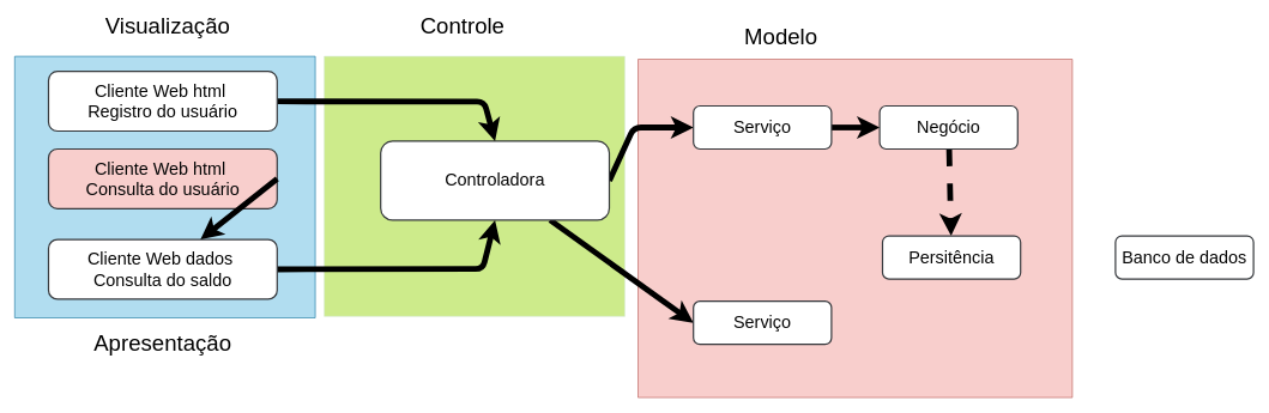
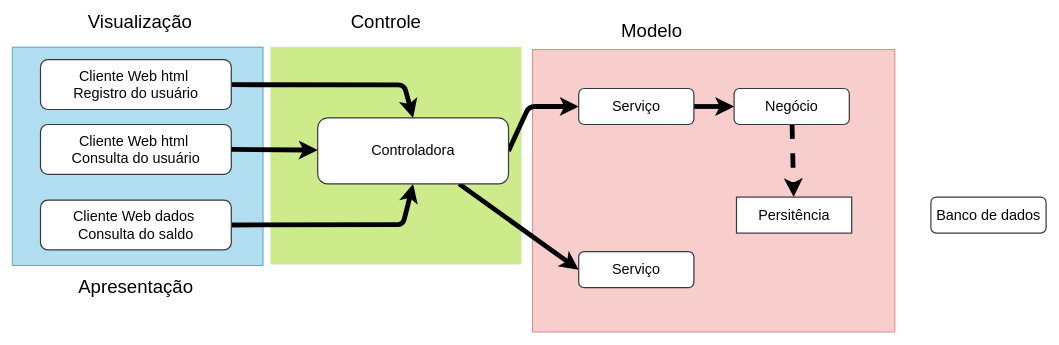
  <mxCell id="0" />
  <mxCell id="1" parent="0" />
  <mxCell id="2" value="" style="shape=note;whiteSpace=wrap;html=1;backgroundOutline=1;darkOpacity=0.05;fillColor=#B1DDF0;strokeColor=#10739E;size=0;fontSize=10;" parent="1" vertex="1"><mxGeometry x="20" y="78" width="418" height="364" as="geometry" /></mxCell>
  <mxCell id="3" value="" style="shape=note;whiteSpace=wrap;html=1;backgroundOutline=1;darkOpacity=0.05;fillColor=#CDEB8B;strokeColor=#D5E8D4;size=0;fontSize=10;fontColor=#050505;" parent="1" vertex="1"><mxGeometry x="450.5" y="78" width="418" height="362" as="geometry" /></mxCell>
  <mxCell id="4" value="" style="shape=note;whiteSpace=wrap;html=1;backgroundOutline=1;darkOpacity=0.05;fillColor=#f8cecc;strokeColor=#b85450;size=0;fontSize=10;fontColor=#050505;" parent="1" vertex="1"><mxGeometry x="887" y="82" width="604" height="471" as="geometry" /></mxCell>
  <mxCell id="5" value="Apresentação" style="text;html=1;strokeColor=none;fillColor=none;align=center;verticalAlign=middle;whiteSpace=wrap;rounded=0;fontSize=31;fontColor=#000000;" parent="1" vertex="1"><mxGeometry x="145" y="462" width="162" height="30" as="geometry" /></mxCell>
  <mxCell id="6" value="Visualização" style="text;html=1;strokeColor=none;fillColor=none;align=center;verticalAlign=middle;whiteSpace=wrap;rounded=0;fontSize=31;fontColor=#000000;" parent="1" vertex="1"><mxGeometry x="152" y="20" width="162" height="30" as="geometry" /></mxCell>
  <mxCell id="7" value="Controle" style="text;html=1;strokeColor=none;fillColor=none;align=center;verticalAlign=middle;whiteSpace=wrap;rounded=0;fontSize=31;fontColor=#000000;" parent="1" vertex="1"><mxGeometry x="562" y="20" width="162" height="30" as="geometry" /></mxCell>
  <mxCell id="8" value="Modelo" style="text;html=1;strokeColor=none;fillColor=none;align=center;verticalAlign=middle;whiteSpace=wrap;rounded=0;fontSize=31;fontColor=#000000;" parent="1" vertex="1"><mxGeometry x="1005" y="35" width="162" height="30" as="geometry" /></mxCell>
  <mxCell id="9" style="edgeStyle=none;html=1;entryX=0;entryY=0.5;entryDx=0;entryDy=0;strokeColor=#000000;strokeWidth=8;fontSize=31;fontColor=#000000;exitX=1;exitY=0.5;exitDx=0;exitDy=0;" parent="1" source="11" target="17" edge="1"><mxGeometry relative="1" as="geometry"><Array as="points"><mxPoint x="881" y="177" /></Array></mxGeometry></mxCell>
  <mxCell id="10" style="edgeStyle=none;html=1;entryX=0;entryY=0.5;entryDx=0;entryDy=0;strokeColor=#000000;strokeWidth=8;fontSize=31;fontColor=#000000;" parent="1" source="11" target="24" edge="1"><mxGeometry relative="1" as="geometry" /></mxCell>
  <mxCell id="11" value="Controladora" style="rounded=1;whiteSpace=wrap;html=1;fillColor=#FFFFFF;strokeColor=#36393d;strokeWidth=2;fontColor=#050505;fontSize=24;" parent="1" vertex="1"><mxGeometry x="529" y="196" width="318" height="110" as="geometry" /></mxCell>
- <mxCell id="12" value="Cliente Web html&amp;nbsp;&lt;br&gt;Consulta do usuário" style="rounded=1;whiteSpace=wrap;html=1;fillColor=#f8cecc;strokeColor=#36393d;strokeWidth=2;fontColor=#050505;fontSize=24;" parent="1" vertex="1"><mxGeometry x="67" y="207" width="318" height="83" as="geometry" /></mxCell>
+ <mxCell id="12" value="Cliente Web html&amp;nbsp;&lt;br&gt;Consulta do usuário" style="rounded=1;whiteSpace=wrap;html=1;fillColor=#FFFFFF;strokeColor=#36393d;strokeWidth=2;fontColor=#050505;fontSize=24;" parent="1" vertex="1"><mxGeometry x="67" y="207" width="318" height="83" as="geometry" /></mxCell>
  <mxCell id="13" style="edgeStyle=none;html=1;entryX=0.5;entryY=1;entryDx=0;entryDy=0;strokeColor=#000000;strokeWidth=8;fontSize=31;fontColor=#000000;exitX=1;exitY=0.5;exitDx=0;exitDy=0;" parent="1" source="14" target="11" edge="1"><mxGeometry relative="1" as="geometry"><Array as="points"><mxPoint x="671" y="374" /></Array></mxGeometry></mxCell>
  <mxCell id="14" value="Cliente Web dados&amp;nbsp;&lt;br&gt;Consulta do saldo" style="rounded=1;whiteSpace=wrap;html=1;fillColor=#FFFFFF;strokeColor=#36393d;strokeWidth=2;fontColor=#050505;fontSize=24;" parent="1" vertex="1"><mxGeometry x="67" y="333" width="318" height="83" as="geometry" /></mxCell>
- <mxCell id="15" style="edgeStyle=none;html=1;fontSize=31;fontColor=#000000;strokeWidth=8;strokeColor=#000000;exitX=1;exitY=0.5;exitDx=0;exitDy=0;" parent="1" source="12" target="14" edge="1"><mxGeometry relative="1" as="geometry"><mxPoint x="448" y="276.464" as="sourcePoint" /><mxPoint x="530" y="279" as="targetPoint" /></mxGeometry></mxCell>
+ <mxCell id="15" style="edgeStyle=none;html=1;fontSize=31;fontColor=#000000;strokeWidth=8;strokeColor=#000000;exitX=1;exitY=0.5;exitDx=0;exitDy=0;" parent="1" source="12" target="11" edge="1"><mxGeometry relative="1" as="geometry"><mxPoint x="448" y="276.464" as="sourcePoint" /><mxPoint x="530" y="279" as="targetPoint" /></mxGeometry></mxCell>
  <mxCell id="16" style="edgeStyle=none;html=1;entryX=0;entryY=0.5;entryDx=0;entryDy=0;strokeColor=#000000;strokeWidth=8;fontSize=31;fontColor=#000000;exitX=1;exitY=0.5;exitDx=0;exitDy=0;" parent="1" source="17" target="19" edge="1"><mxGeometry relative="1" as="geometry" /></mxCell>
  <mxCell id="17" value="Serviço" style="rounded=1;whiteSpace=wrap;html=1;fillColor=#FFFFFF;strokeColor=#36393d;strokeWidth=2;fontColor=#050505;fontSize=24;" parent="1" vertex="1"><mxGeometry x="964" y="147" width="192" height="60" as="geometry" /></mxCell>
  <mxCell id="18" style="edgeStyle=none;html=1;strokeColor=#000000;strokeWidth=8;fontSize=31;fontColor=#000000;dashed=1;" parent="1" source="19" target="20" edge="1"><mxGeometry relative="1" as="geometry" /></mxCell>
  <mxCell id="19" value="Negócio" style="rounded=1;whiteSpace=wrap;html=1;fillColor=#FFFFFF;strokeColor=#36393d;strokeWidth=2;fontColor=#050505;fontSize=24;" parent="1" vertex="1"><mxGeometry x="1223" y="147" width="192" height="60" as="geometry" /></mxCell>
- <mxCell id="20" value="Persitência" style="rounded=1;whiteSpace=wrap;html=1;fillColor=#FFFFFF;strokeColor=#36393d;strokeWidth=2;fontColor=#050505;fontSize=24;" parent="1" vertex="1"><mxGeometry x="1227" y="328" width="192" height="60" as="geometry" /></mxCell>
+ <mxCell id="20" value="Persitência" style="whiteSpace=wrap;html=1;fillColor=#FFFFFF;strokeColor=#36393d;strokeWidth=2;fontColor=#050505;fontSize=24;rounded=0;" parent="1" vertex="1"><mxGeometry x="1227" y="328" width="192" height="60" as="geometry" /></mxCell>
  <mxCell id="21" value="Banco de dados" style="rounded=1;whiteSpace=wrap;html=1;fillColor=#FFFFFF;strokeColor=#36393d;strokeWidth=2;fontColor=#050505;fontSize=24;" parent="1" vertex="1"><mxGeometry x="1551" y="328" width="192" height="60" as="geometry" /></mxCell>
  <mxCell id="22" style="edgeStyle=none;html=1;entryX=0.5;entryY=0;entryDx=0;entryDy=0;strokeColor=#000000;strokeWidth=8;fontSize=31;fontColor=#000000;" parent="1" source="23" target="11" edge="1"><mxGeometry relative="1" as="geometry"><Array as="points"><mxPoint x="673" y="141" /></Array></mxGeometry></mxCell>
  <mxCell id="23" value="Cliente Web html&amp;nbsp;&lt;br&gt;Registro do usuário" style="rounded=1;whiteSpace=wrap;html=1;fillColor=#FFFFFF;strokeColor=#36393d;strokeWidth=2;fontColor=#050505;fontSize=24;" parent="1" vertex="1"><mxGeometry x="67" y="99" width="318" height="83" as="geometry" /></mxCell>
  <mxCell id="24" value="Serviço" style="rounded=1;whiteSpace=wrap;html=1;fillColor=#FFFFFF;strokeColor=#36393d;strokeWidth=2;fontColor=#050505;fontSize=24;" parent="1" vertex="1"><mxGeometry x="964" y="419" width="192" height="60" as="geometry" /></mxCell>
